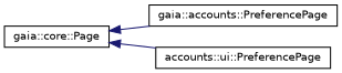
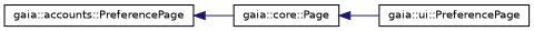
  digraph {
    rankdir=LR
    node [color=black fillcolor=white fontname=Helvetica fontsize=10 shape=record style=filled]
    edge [color=midnightblue dir=back fontname=Helvetica fontsize=10 labelfontname=Helvetica labelfontsize=10 style=solid]
    n1 [height=0.2 label="gaia::core::Page" width=0.4]
    n2 [height=0.2 label="gaia::accounts::PreferencePage" width=0.4]
-   n3 [height=0.2 label="accounts::ui::PreferencePage" width=0.4]
-   n1 -> n2
+   n3 [height=0.2 label="gaia::ui::PreferencePage" width=0.4]
+   n2 -> n1
    n1 -> n3
  }
